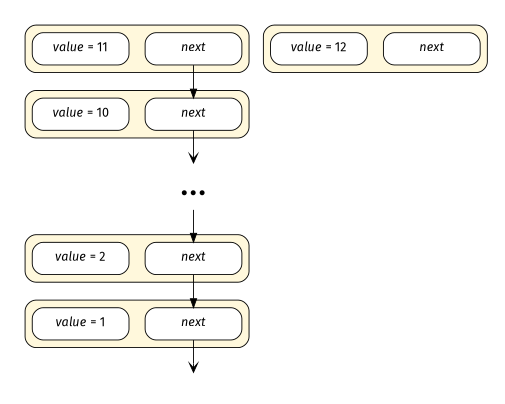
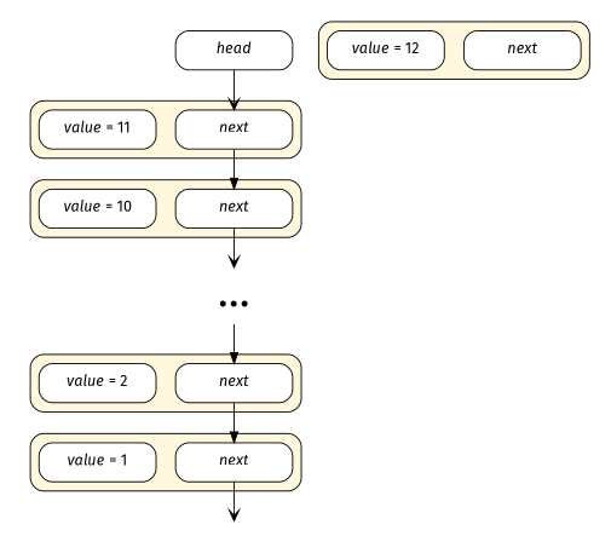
  digraph {
    compound=true
    fontname="Fira Sans"
    rankdir=TB
    style="filled, rounded"
    node [fillcolor=white fontname="Fira Sans" shape=record style="filled, rounded"]
    edge [fontname="Fira Sans" arrowhead=normal]
    n1 [label=<<i>next</i>> width=1.5]
    n2 [label=<<i>value</i> = 12> width=1.5]
    n3 [label=<<i>next</i>> width=1.5]
    n4 [label=<<i>value</i> = 11> width=1.5]
    n5 [label=<<i>next</i>> width=1.5]
    n6 [label=<<i>value</i> = 10> width=1.5]
    n7 [label=<<i>next</i>> width=1.5]
    n8 [label=<<i>value</i> = 2> width=1.5]
    n9 [label=<<i>next</i>> width=1.5]
    n10 [label=<<i>value</i> = 1> width=1.5]
+   n11 [label=<<i>head</i>> width=1.5]
    Tail [shape=point style=invis width=0.1]
    n13 [fontsize=40.0 label="…" shape=plaintext]
    subgraph cluster_1 {
      bgcolor=white
      penwidth=0
      subgraph cluster_2 {
        bgcolor=cornsilk
        penwidth=1
        n1
        n2
      }
      subgraph cluster_3 {
        bgcolor=white
        penwidth=0
+       n11
        Tail
        n13
        subgraph cluster_4 {
          bgcolor=cornsilk
          penwidth=1
          n3
          n4
        }
        subgraph cluster_5 {
          bgcolor=cornsilk
          penwidth=1
          n5
          n6
        }
        subgraph cluster_6 {
          bgcolor=cornsilk
          penwidth=1
          n7
          n8
        }
        subgraph cluster_7 {
          bgcolor=cornsilk
          penwidth=1
          n9
          n10
        }
      }
    }
    n3 -> n5
    n5 -> n13 [arrowhead=vee]
    n7 -> n9
    n9 -> Tail [arrowhead=vee]
+   n11 -> n3 [arrowhead=vee]
    n13 -> n7
  }
